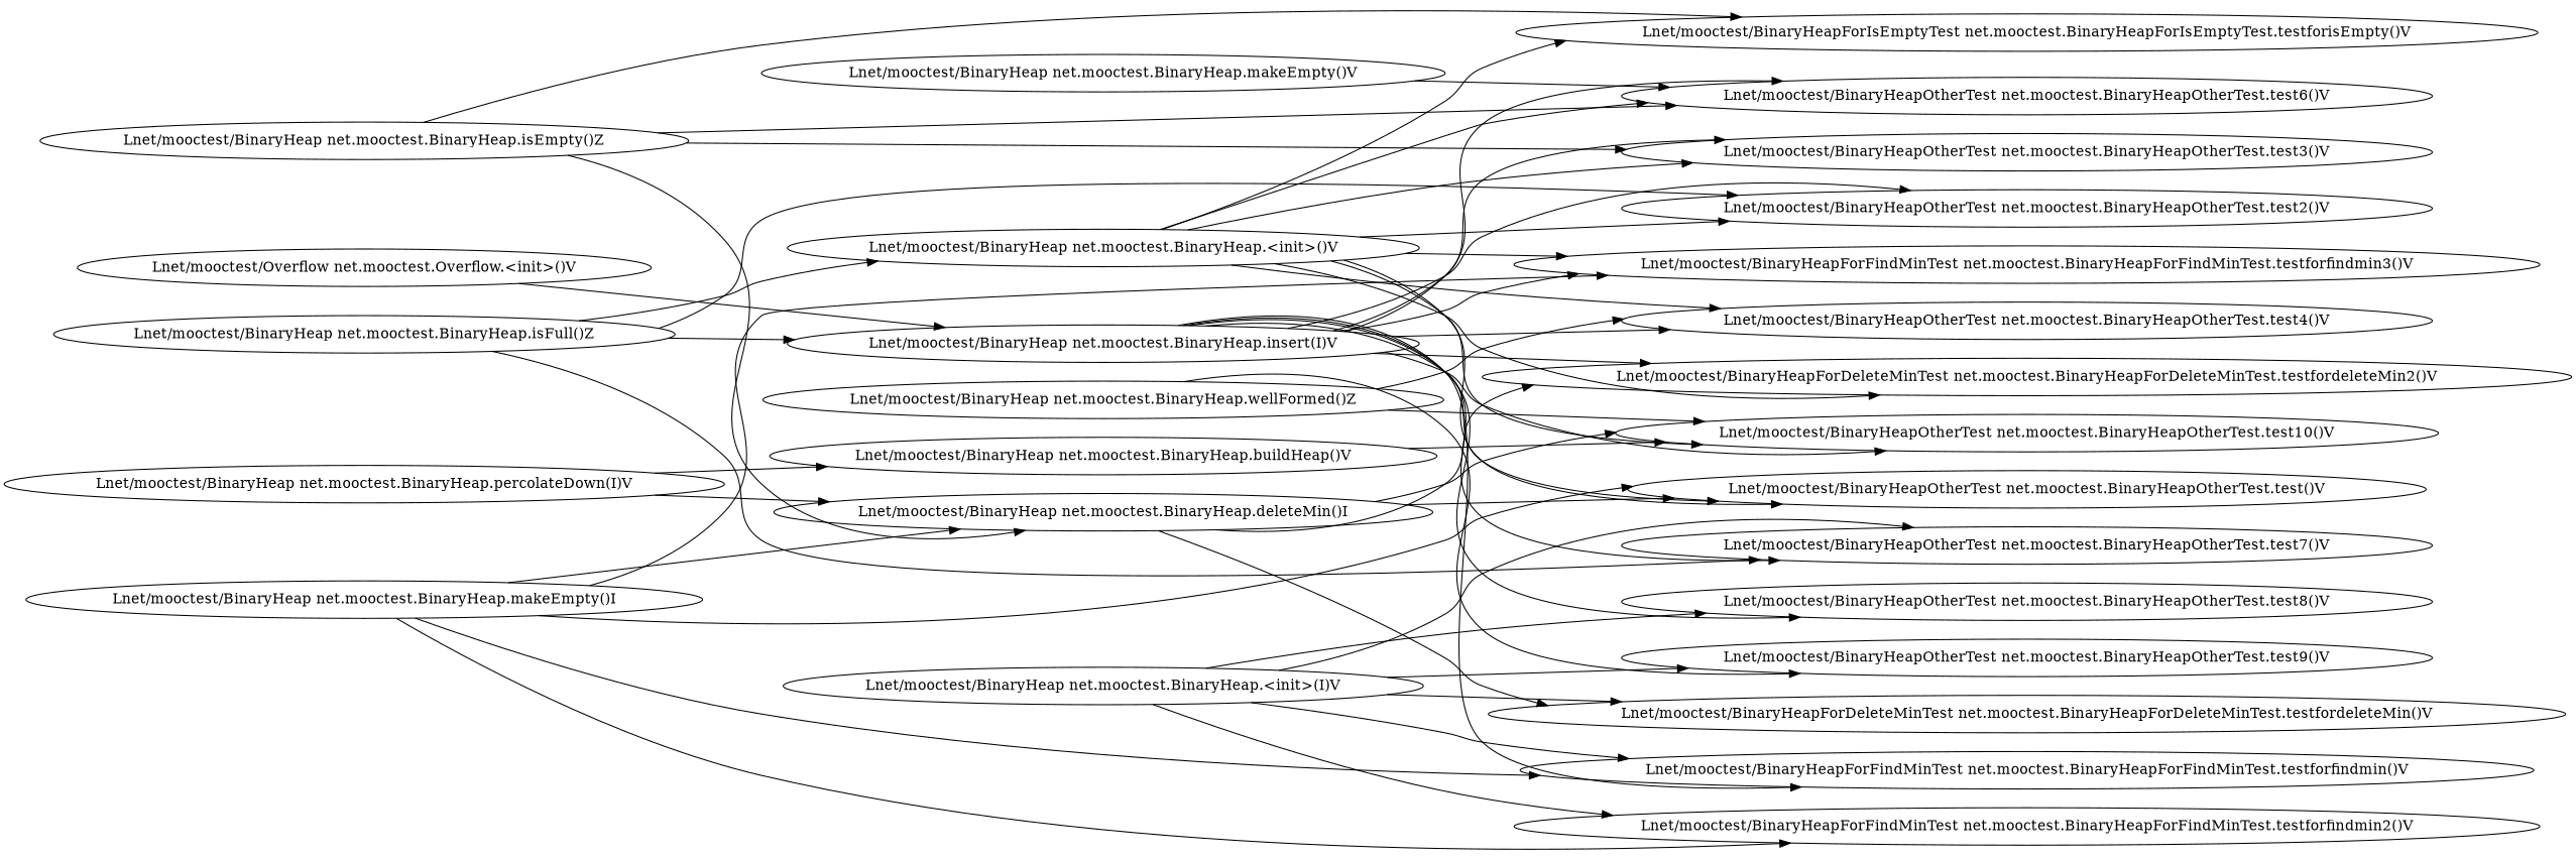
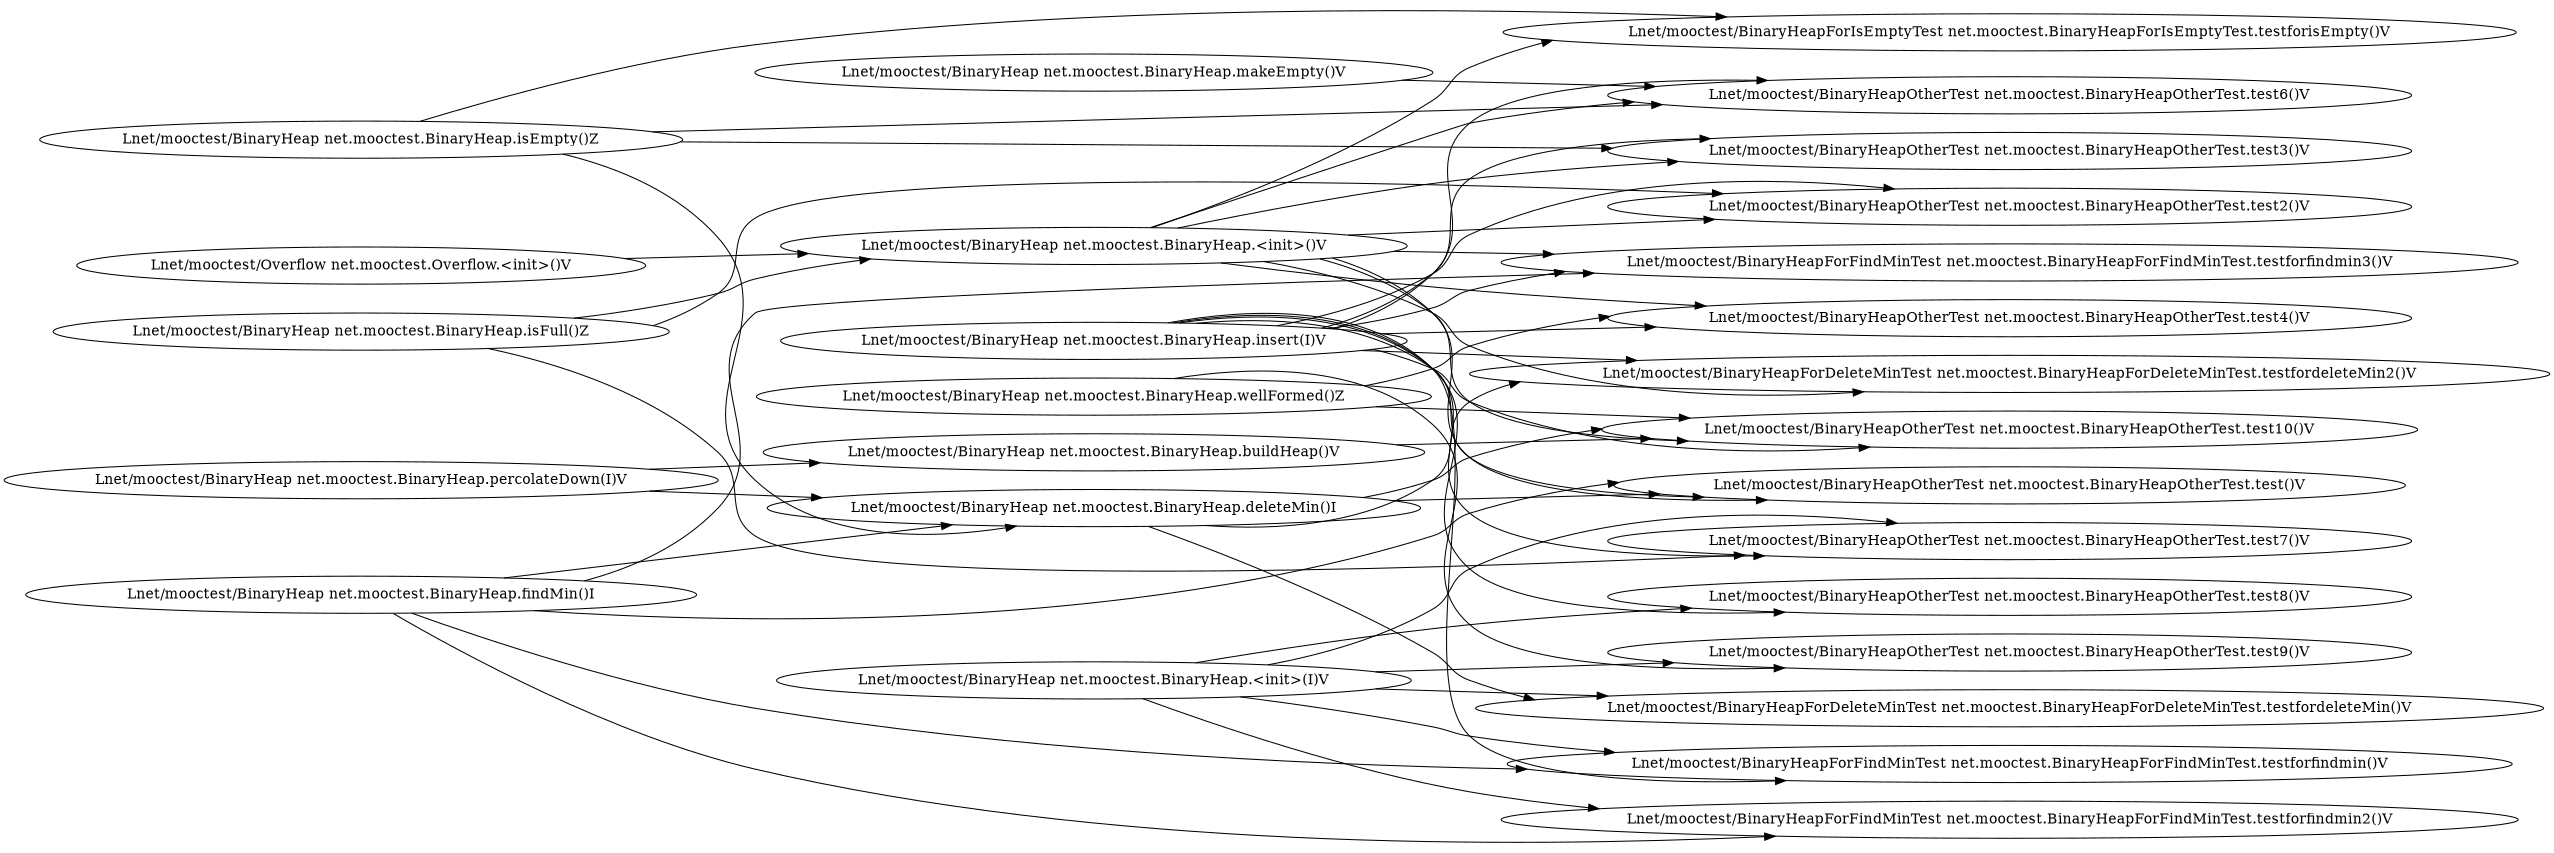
  digraph {
    rankdir=LR
    "Lnet/mooctest/BinaryHeap net.mooctest.BinaryHeap.<init>()V"
    "Lnet/mooctest/BinaryHeapOtherTest net.mooctest.BinaryHeapOtherTest.test3()V"
    "Lnet/mooctest/BinaryHeapForIsEmptyTest net.mooctest.BinaryHeapForIsEmptyTest.testforisEmpty()V"
    "Lnet/mooctest/BinaryHeapOtherTest net.mooctest.BinaryHeapOtherTest.test6()V"
    "Lnet/mooctest/BinaryHeapForDeleteMinTest net.mooctest.BinaryHeapForDeleteMinTest.testfordeleteMin2()V"
    "Lnet/mooctest/BinaryHeapOtherTest net.mooctest.BinaryHeapOtherTest.test10()V"
    "Lnet/mooctest/BinaryHeapOtherTest net.mooctest.BinaryHeapOtherTest.test4()V"
    "Lnet/mooctest/BinaryHeapOtherTest net.mooctest.BinaryHeapOtherTest.test()V"
    "Lnet/mooctest/BinaryHeapOtherTest net.mooctest.BinaryHeapOtherTest.test2()V"
    "Lnet/mooctest/BinaryHeapForFindMinTest net.mooctest.BinaryHeapForFindMinTest.testforfindmin3()V"
    "Lnet/mooctest/BinaryHeap net.mooctest.BinaryHeap.isFull()Z"
    "Lnet/mooctest/BinaryHeap net.mooctest.BinaryHeap.insert(I)V"
    "Lnet/mooctest/BinaryHeapOtherTest net.mooctest.BinaryHeapOtherTest.test7()V"
    "Lnet/mooctest/BinaryHeapForFindMinTest net.mooctest.BinaryHeapForFindMinTest.testforfindmin()V"
    "Lnet/mooctest/BinaryHeapOtherTest net.mooctest.BinaryHeapOtherTest.test8()V"
    "Lnet/mooctest/BinaryHeap net.mooctest.BinaryHeap.percolateDown(I)V"
    "Lnet/mooctest/BinaryHeap net.mooctest.BinaryHeap.buildHeap()V"
    "Lnet/mooctest/BinaryHeap net.mooctest.BinaryHeap.deleteMin()I"
    "Lnet/mooctest/BinaryHeapForDeleteMinTest net.mooctest.BinaryHeapForDeleteMinTest.testfordeleteMin()V"
    "Lnet/mooctest/BinaryHeap net.mooctest.BinaryHeap.wellFormed()Z"
    "Lnet/mooctest/BinaryHeapOtherTest net.mooctest.BinaryHeapOtherTest.test9()V"
-   "Lnet/mooctest/BinaryHeap net.mooctest.BinaryHeap.findMin()I" [label="Lnet/mooctest/BinaryHeap net.mooctest.BinaryHeap.makeEmpty()I"]
+   "Lnet/mooctest/BinaryHeap net.mooctest.BinaryHeap.findMin()I"
    "Lnet/mooctest/BinaryHeapForFindMinTest net.mooctest.BinaryHeapForFindMinTest.testforfindmin2()V"
    "Lnet/mooctest/BinaryHeap net.mooctest.BinaryHeap.<init>(I)V"
    "Lnet/mooctest/BinaryHeap net.mooctest.BinaryHeap.makeEmpty()V"
    "Lnet/mooctest/Overflow net.mooctest.Overflow.<init>()V"
    "Lnet/mooctest/BinaryHeap net.mooctest.BinaryHeap.isEmpty()Z"
    "Lnet/mooctest/BinaryHeap net.mooctest.BinaryHeap.<init>()V" -> "Lnet/mooctest/BinaryHeapOtherTest net.mooctest.BinaryHeapOtherTest.test3()V"
    "Lnet/mooctest/BinaryHeap net.mooctest.BinaryHeap.<init>()V" -> "Lnet/mooctest/BinaryHeapForIsEmptyTest net.mooctest.BinaryHeapForIsEmptyTest.testforisEmpty()V"
    "Lnet/mooctest/BinaryHeap net.mooctest.BinaryHeap.<init>()V" -> "Lnet/mooctest/BinaryHeapOtherTest net.mooctest.BinaryHeapOtherTest.test6()V"
    "Lnet/mooctest/BinaryHeap net.mooctest.BinaryHeap.<init>()V" -> "Lnet/mooctest/BinaryHeapForDeleteMinTest net.mooctest.BinaryHeapForDeleteMinTest.testfordeleteMin2()V"
    "Lnet/mooctest/BinaryHeap net.mooctest.BinaryHeap.<init>()V" -> "Lnet/mooctest/BinaryHeapOtherTest net.mooctest.BinaryHeapOtherTest.test10()V"
    "Lnet/mooctest/BinaryHeap net.mooctest.BinaryHeap.<init>()V" -> "Lnet/mooctest/BinaryHeapOtherTest net.mooctest.BinaryHeapOtherTest.test4()V"
    "Lnet/mooctest/BinaryHeap net.mooctest.BinaryHeap.<init>()V" -> "Lnet/mooctest/BinaryHeapOtherTest net.mooctest.BinaryHeapOtherTest.test()V"
    "Lnet/mooctest/BinaryHeap net.mooctest.BinaryHeap.<init>()V" -> "Lnet/mooctest/BinaryHeapOtherTest net.mooctest.BinaryHeapOtherTest.test2()V"
    "Lnet/mooctest/BinaryHeap net.mooctest.BinaryHeap.<init>()V" -> "Lnet/mooctest/BinaryHeapForFindMinTest net.mooctest.BinaryHeapForFindMinTest.testforfindmin3()V"
    "Lnet/mooctest/BinaryHeap net.mooctest.BinaryHeap.isFull()Z" -> "Lnet/mooctest/BinaryHeap net.mooctest.BinaryHeap.<init>()V"
    "Lnet/mooctest/BinaryHeap net.mooctest.BinaryHeap.isFull()Z" -> "Lnet/mooctest/BinaryHeapOtherTest net.mooctest.BinaryHeapOtherTest.test2()V"
-   "Lnet/mooctest/BinaryHeap net.mooctest.BinaryHeap.isFull()Z" -> "Lnet/mooctest/BinaryHeap net.mooctest.BinaryHeap.insert(I)V"
    "Lnet/mooctest/BinaryHeap net.mooctest.BinaryHeap.isFull()Z" -> "Lnet/mooctest/BinaryHeapOtherTest net.mooctest.BinaryHeapOtherTest.test7()V"
    "Lnet/mooctest/BinaryHeap net.mooctest.BinaryHeap.insert(I)V" -> "Lnet/mooctest/BinaryHeapOtherTest net.mooctest.BinaryHeapOtherTest.test3()V"
    "Lnet/mooctest/BinaryHeap net.mooctest.BinaryHeap.insert(I)V" -> "Lnet/mooctest/BinaryHeapOtherTest net.mooctest.BinaryHeapOtherTest.test6()V"
    "Lnet/mooctest/BinaryHeap net.mooctest.BinaryHeap.insert(I)V" -> "Lnet/mooctest/BinaryHeapForDeleteMinTest net.mooctest.BinaryHeapForDeleteMinTest.testfordeleteMin2()V"
    "Lnet/mooctest/BinaryHeap net.mooctest.BinaryHeap.insert(I)V" -> "Lnet/mooctest/BinaryHeapOtherTest net.mooctest.BinaryHeapOtherTest.test10()V"
    "Lnet/mooctest/BinaryHeap net.mooctest.BinaryHeap.insert(I)V" -> "Lnet/mooctest/BinaryHeapOtherTest net.mooctest.BinaryHeapOtherTest.test4()V"
    "Lnet/mooctest/BinaryHeap net.mooctest.BinaryHeap.insert(I)V" -> "Lnet/mooctest/BinaryHeapOtherTest net.mooctest.BinaryHeapOtherTest.test()V"
    "Lnet/mooctest/BinaryHeap net.mooctest.BinaryHeap.insert(I)V" -> "Lnet/mooctest/BinaryHeapOtherTest net.mooctest.BinaryHeapOtherTest.test2()V"
    "Lnet/mooctest/BinaryHeap net.mooctest.BinaryHeap.insert(I)V" -> "Lnet/mooctest/BinaryHeapForFindMinTest net.mooctest.BinaryHeapForFindMinTest.testforfindmin3()V"
    "Lnet/mooctest/BinaryHeap net.mooctest.BinaryHeap.insert(I)V" -> "Lnet/mooctest/BinaryHeapOtherTest net.mooctest.BinaryHeapOtherTest.test7()V"
    "Lnet/mooctest/BinaryHeap net.mooctest.BinaryHeap.insert(I)V" -> "Lnet/mooctest/BinaryHeapForFindMinTest net.mooctest.BinaryHeapForFindMinTest.testforfindmin()V"
    "Lnet/mooctest/BinaryHeap net.mooctest.BinaryHeap.insert(I)V" -> "Lnet/mooctest/BinaryHeapOtherTest net.mooctest.BinaryHeapOtherTest.test8()V"
    "Lnet/mooctest/BinaryHeap net.mooctest.BinaryHeap.percolateDown(I)V" -> "Lnet/mooctest/BinaryHeap net.mooctest.BinaryHeap.buildHeap()V"
    "Lnet/mooctest/BinaryHeap net.mooctest.BinaryHeap.percolateDown(I)V" -> "Lnet/mooctest/BinaryHeap net.mooctest.BinaryHeap.deleteMin()I"
    "Lnet/mooctest/BinaryHeap net.mooctest.BinaryHeap.buildHeap()V" -> "Lnet/mooctest/BinaryHeapOtherTest net.mooctest.BinaryHeapOtherTest.test10()V"
    "Lnet/mooctest/BinaryHeap net.mooctest.BinaryHeap.deleteMin()I" -> "Lnet/mooctest/BinaryHeapForDeleteMinTest net.mooctest.BinaryHeapForDeleteMinTest.testfordeleteMin2()V"
    "Lnet/mooctest/BinaryHeap net.mooctest.BinaryHeap.deleteMin()I" -> "Lnet/mooctest/BinaryHeapOtherTest net.mooctest.BinaryHeapOtherTest.test10()V"
    "Lnet/mooctest/BinaryHeap net.mooctest.BinaryHeap.deleteMin()I" -> "Lnet/mooctest/BinaryHeapOtherTest net.mooctest.BinaryHeapOtherTest.test()V"
    "Lnet/mooctest/BinaryHeap net.mooctest.BinaryHeap.deleteMin()I" -> "Lnet/mooctest/BinaryHeapForDeleteMinTest net.mooctest.BinaryHeapForDeleteMinTest.testfordeleteMin()V"
    "Lnet/mooctest/BinaryHeap net.mooctest.BinaryHeap.wellFormed()Z" -> "Lnet/mooctest/BinaryHeapOtherTest net.mooctest.BinaryHeapOtherTest.test10()V"
    "Lnet/mooctest/BinaryHeap net.mooctest.BinaryHeap.wellFormed()Z" -> "Lnet/mooctest/BinaryHeapOtherTest net.mooctest.BinaryHeapOtherTest.test4()V"
    "Lnet/mooctest/BinaryHeap net.mooctest.BinaryHeap.wellFormed()Z" -> "Lnet/mooctest/BinaryHeapOtherTest net.mooctest.BinaryHeapOtherTest.test9()V"
    "Lnet/mooctest/BinaryHeap net.mooctest.BinaryHeap.findMin()I" -> "Lnet/mooctest/BinaryHeapOtherTest net.mooctest.BinaryHeapOtherTest.test()V"
    "Lnet/mooctest/BinaryHeap net.mooctest.BinaryHeap.findMin()I" -> "Lnet/mooctest/BinaryHeapForFindMinTest net.mooctest.BinaryHeapForFindMinTest.testforfindmin3()V"
    "Lnet/mooctest/BinaryHeap net.mooctest.BinaryHeap.findMin()I" -> "Lnet/mooctest/BinaryHeapForFindMinTest net.mooctest.BinaryHeapForFindMinTest.testforfindmin()V"
    "Lnet/mooctest/BinaryHeap net.mooctest.BinaryHeap.findMin()I" -> "Lnet/mooctest/BinaryHeap net.mooctest.BinaryHeap.deleteMin()I"
    "Lnet/mooctest/BinaryHeap net.mooctest.BinaryHeap.findMin()I" -> "Lnet/mooctest/BinaryHeapForFindMinTest net.mooctest.BinaryHeapForFindMinTest.testforfindmin2()V"
    "Lnet/mooctest/BinaryHeap net.mooctest.BinaryHeap.<init>(I)V" -> "Lnet/mooctest/BinaryHeapOtherTest net.mooctest.BinaryHeapOtherTest.test7()V"
    "Lnet/mooctest/BinaryHeap net.mooctest.BinaryHeap.<init>(I)V" -> "Lnet/mooctest/BinaryHeapForFindMinTest net.mooctest.BinaryHeapForFindMinTest.testforfindmin()V"
    "Lnet/mooctest/BinaryHeap net.mooctest.BinaryHeap.<init>(I)V" -> "Lnet/mooctest/BinaryHeapOtherTest net.mooctest.BinaryHeapOtherTest.test8()V"
    "Lnet/mooctest/BinaryHeap net.mooctest.BinaryHeap.<init>(I)V" -> "Lnet/mooctest/BinaryHeapForDeleteMinTest net.mooctest.BinaryHeapForDeleteMinTest.testfordeleteMin()V"
    "Lnet/mooctest/BinaryHeap net.mooctest.BinaryHeap.<init>(I)V" -> "Lnet/mooctest/BinaryHeapOtherTest net.mooctest.BinaryHeapOtherTest.test9()V"
    "Lnet/mooctest/BinaryHeap net.mooctest.BinaryHeap.<init>(I)V" -> "Lnet/mooctest/BinaryHeapForFindMinTest net.mooctest.BinaryHeapForFindMinTest.testforfindmin2()V"
    "Lnet/mooctest/BinaryHeap net.mooctest.BinaryHeap.makeEmpty()V" -> "Lnet/mooctest/BinaryHeapOtherTest net.mooctest.BinaryHeapOtherTest.test6()V"
-   "Lnet/mooctest/Overflow net.mooctest.Overflow.<init>()V" -> "Lnet/mooctest/BinaryHeap net.mooctest.BinaryHeap.insert(I)V"
+   "Lnet/mooctest/Overflow net.mooctest.Overflow.<init>()V" -> "Lnet/mooctest/BinaryHeap net.mooctest.BinaryHeap.<init>()V"
    "Lnet/mooctest/BinaryHeap net.mooctest.BinaryHeap.isEmpty()Z" -> "Lnet/mooctest/BinaryHeapOtherTest net.mooctest.BinaryHeapOtherTest.test3()V"
    "Lnet/mooctest/BinaryHeap net.mooctest.BinaryHeap.isEmpty()Z" -> "Lnet/mooctest/BinaryHeapForIsEmptyTest net.mooctest.BinaryHeapForIsEmptyTest.testforisEmpty()V"
    "Lnet/mooctest/BinaryHeap net.mooctest.BinaryHeap.isEmpty()Z" -> "Lnet/mooctest/BinaryHeapOtherTest net.mooctest.BinaryHeapOtherTest.test6()V"
    "Lnet/mooctest/BinaryHeap net.mooctest.BinaryHeap.isEmpty()Z" -> "Lnet/mooctest/BinaryHeap net.mooctest.BinaryHeap.deleteMin()I"
  }
